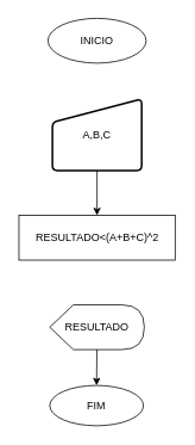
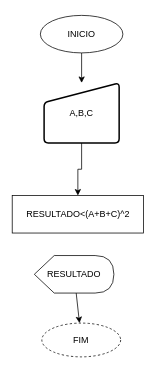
  <mxCell id="0" />
  <mxCell id="1" parent="0" />
+ <mxCell id="2" value="" style="edgeStyle=orthogonalEdgeStyle;rounded=0;orthogonalLoop=1;jettySize=auto;html=1;" edge="1" parent="1" source="3" target="9"><mxGeometry relative="1" as="geometry" /></mxCell>
  <mxCell id="3" value="INICIO" style="ellipse;whiteSpace=wrap;html=1;" parent="1" vertex="1"><mxGeometry x="53" y="20" width="110" height="50" as="geometry" /></mxCell>
- <mxCell id="4" value="RESULTADO&amp;lt;(A+B+C)^2" style="whiteSpace=wrap;html=1;" parent="1" vertex="1"><mxGeometry x="20.5" y="240" width="175" height="50" as="geometry" /></mxCell>
+ <mxCell id="4" value="RESULTADO&amp;lt;(A+B+C)^2" style="whiteSpace=wrap;html=1;" parent="1" vertex="1"><mxGeometry x="15.5" y="260" width="175" height="50" as="geometry" /></mxCell>
  <mxCell id="5" value="" style="edgeStyle=none;rounded=0;orthogonalLoop=1;jettySize=auto;html=1;" parent="1" source="6" target="7" edge="1"><mxGeometry relative="1" as="geometry" /></mxCell>
- <mxCell id="6" value="RESULTADO" style="shape=display;whiteSpace=wrap;html=1;" parent="1" vertex="1"><mxGeometry x="55" y="340" width="106" height="50" as="geometry" /></mxCell>
- <mxCell id="7" value="FIM" style="ellipse;whiteSpace=wrap;html=1;" parent="1" vertex="1"><mxGeometry x="55" y="430" width="105" height="45" as="geometry" /></mxCell>
+ <mxCell id="6" value="RESULTADO" style="shape=display;whiteSpace=wrap;html=1;" parent="1" vertex="1"><mxGeometry x="45" y="340" width="106" height="50" as="geometry" /></mxCell>
+ <mxCell id="7" value="FIM" style="ellipse;whiteSpace=wrap;html=1;dashed=1;" parent="1" vertex="1"><mxGeometry x="55" y="430" width="105" height="45" as="geometry" /></mxCell>
  <mxCell id="8" value="" style="edgeStyle=orthogonalEdgeStyle;rounded=0;orthogonalLoop=1;jettySize=auto;html=1;" edge="1" parent="1" source="9" target="4"><mxGeometry relative="1" as="geometry" /></mxCell>
  <mxCell id="9" value="&lt;span&gt;A,B,C&lt;/span&gt;" style="html=1;strokeWidth=2;shape=manualInput;whiteSpace=wrap;rounded=1;size=26;arcSize=11;" vertex="1" parent="1"><mxGeometry x="58" y="110" width="100" height="80" as="geometry" /></mxCell>
